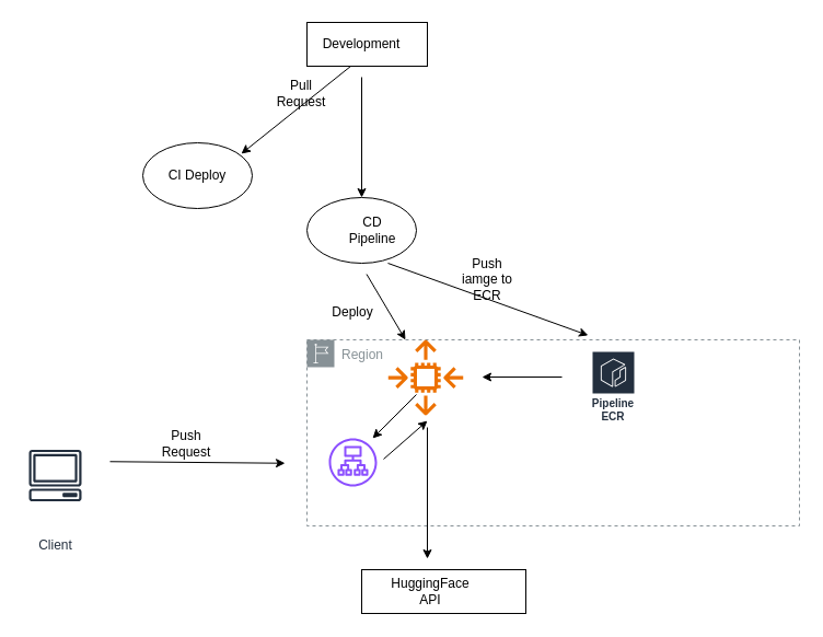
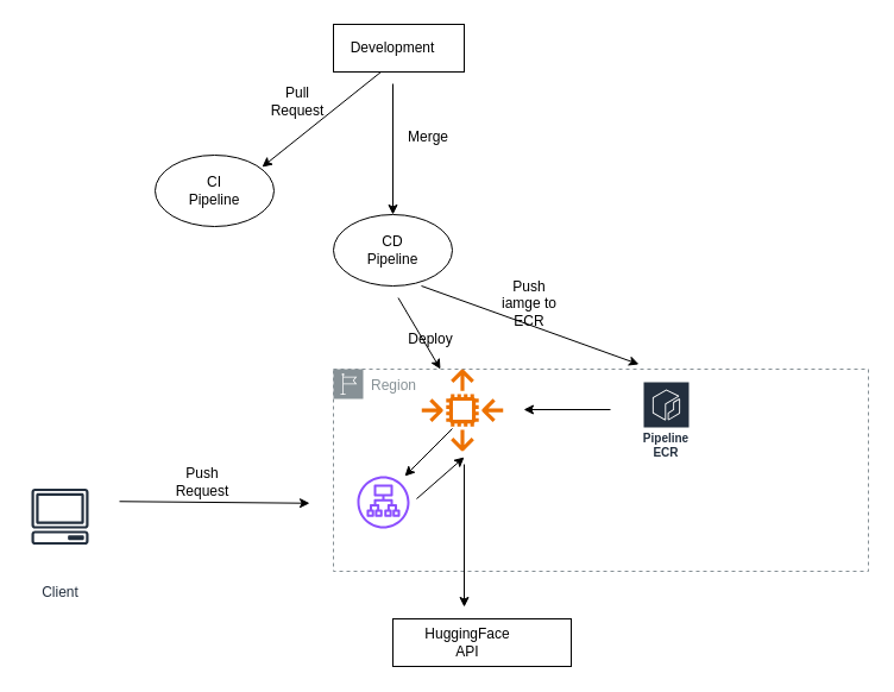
  <mxCell id="0" />
  <mxCell id="1" parent="0" />
  <mxCell id="2" value="" style="rounded=0;whiteSpace=wrap;html=1;" vertex="1" parent="1"><mxGeometry x="280" y="20" width="110" height="40" as="geometry" /></mxCell>
  <mxCell id="3" value="Development" style="text;html=1;align=center;verticalAlign=middle;whiteSpace=wrap;rounded=0;" vertex="1" parent="1"><mxGeometry x="300" y="25" width="60" height="30" as="geometry" /></mxCell>
  <mxCell id="4" value="" style="endArrow=classic;html=1;rounded=0;" edge="1" parent="1"><mxGeometry width="50" height="50" relative="1" as="geometry"><mxPoint x="320" y="60" as="sourcePoint" /><mxPoint x="220" y="140" as="targetPoint" /></mxGeometry></mxCell>
- <mxCell id="5" value="Pull Request" style="text;html=1;align=center;verticalAlign=middle;whiteSpace=wrap;rounded=0;" vertex="1" parent="1"><mxGeometry x="245" y="70" width="60" height="30" as="geometry" /></mxCell>
+ <mxCell id="5" value="Pull Request" style="text;html=1;align=center;verticalAlign=middle;whiteSpace=wrap;rounded=0;" vertex="1" parent="1"><mxGeometry x="220" y="70" width="60" height="30" as="geometry" /></mxCell>
  <mxCell id="6" value="" style="ellipse;whiteSpace=wrap;html=1;" vertex="1" parent="1"><mxGeometry x="130" y="130" width="100" height="60" as="geometry" /></mxCell>
- <mxCell id="7" value="CI Deploy" style="text;html=1;align=center;verticalAlign=middle;whiteSpace=wrap;rounded=0;" vertex="1" parent="1"><mxGeometry x="150" y="145" width="60" height="30" as="geometry" /></mxCell>
+ <mxCell id="7" value="CI Pipeline" style="text;html=1;align=center;verticalAlign=middle;whiteSpace=wrap;rounded=0;" vertex="1" parent="1"><mxGeometry x="150" y="145" width="60" height="30" as="geometry" /></mxCell>
  <mxCell id="8" value="" style="endArrow=classic;html=1;rounded=0;" edge="1" parent="1"><mxGeometry width="50" height="50" relative="1" as="geometry"><mxPoint x="330" y="70" as="sourcePoint" /><mxPoint x="330" y="180" as="targetPoint" /></mxGeometry></mxCell>
  <mxCell id="9" value="" style="ellipse;whiteSpace=wrap;html=1;" vertex="1" parent="1"><mxGeometry x="280" y="180" width="100" height="60" as="geometry" /></mxCell>
- <mxCell id="10" value="CD Pipeline" style="text;html=1;align=center;verticalAlign=middle;whiteSpace=wrap;rounded=0;" vertex="1" parent="1"><mxGeometry x="310" y="195" width="60" height="30" as="geometry" /></mxCell>
+ <mxCell id="10" value="CD Pipeline" style="text;html=1;align=center;verticalAlign=middle;whiteSpace=wrap;rounded=0;" vertex="1" parent="1"><mxGeometry x="300" y="195" width="60" height="30" as="geometry" /></mxCell>
+ <mxCell id="11" value="Merge" style="text;html=1;align=center;verticalAlign=middle;whiteSpace=wrap;rounded=0;" vertex="1" parent="1"><mxGeometry x="330" y="100" width="60" height="30" as="geometry" /></mxCell>
  <mxCell id="12" value="Region" style="sketch=0;outlineConnect=0;gradientColor=none;html=1;whiteSpace=wrap;fontSize=12;fontStyle=0;shape=mxgraph.aws4.group;grIcon=mxgraph.aws4.group_region;strokeColor=#879196;fillColor=none;verticalAlign=top;align=left;spacingLeft=30;fontColor=#879196;dashed=1;" vertex="1" parent="1"><mxGeometry x="280" y="310" width="450" height="170" as="geometry" /></mxCell>
  <mxCell id="13" value="" style="endArrow=classic;html=1;rounded=0;entryX=0.2;entryY=0;entryDx=0;entryDy=0;entryPerimeter=0;" edge="1" parent="1" target="12"><mxGeometry width="50" height="50" relative="1" as="geometry"><mxPoint x="334.5" y="250" as="sourcePoint" /><mxPoint x="380" y="290" as="targetPoint" /></mxGeometry></mxCell>
- <mxCell id="14" value="Deploy" style="text;html=1;align=center;verticalAlign=middle;whiteSpace=wrap;rounded=0;" vertex="1" parent="1"><mxGeometry x="292" y="270" width="60" height="30" as="geometry" /></mxCell>
+ <mxCell id="14" value="Deploy" style="text;html=1;align=center;verticalAlign=middle;whiteSpace=wrap;rounded=0;" vertex="1" parent="1"><mxGeometry x="332" y="270" width="60" height="30" as="geometry" /></mxCell>
  <mxCell id="15" value="" style="endArrow=classic;html=1;rounded=0;entryX=0.571;entryY=-0.024;entryDx=0;entryDy=0;entryPerimeter=0;" edge="1" parent="1" target="12"><mxGeometry width="50" height="50" relative="1" as="geometry"><mxPoint x="354" y="240" as="sourcePoint" /><mxPoint x="540" y="300" as="targetPoint" /></mxGeometry></mxCell>
  <mxCell id="16" value="Pipeline ECR" style="sketch=0;outlineConnect=0;fontColor=#232F3E;gradientColor=none;strokeColor=#ffffff;fillColor=#232F3E;dashed=0;verticalLabelPosition=middle;verticalAlign=bottom;align=center;html=1;whiteSpace=wrap;fontSize=10;fontStyle=1;spacing=3;shape=mxgraph.aws4.productIcon;prIcon=mxgraph.aws4.ecr;" vertex="1" parent="1"><mxGeometry x="540" y="320" width="40" height="70" as="geometry" /></mxCell>
  <mxCell id="17" value="" style="sketch=0;outlineConnect=0;fontColor=#232F3E;gradientColor=none;fillColor=#ED7100;strokeColor=none;dashed=0;verticalLabelPosition=bottom;verticalAlign=top;align=center;html=1;fontSize=12;fontStyle=0;aspect=fixed;pointerEvents=1;shape=mxgraph.aws4.auto_scaling2;" vertex="1" parent="1"><mxGeometry x="354" y="310" width="69" height="69" as="geometry" /></mxCell>
  <mxCell id="18" value="" style="sketch=0;outlineConnect=0;fontColor=#232F3E;gradientColor=none;fillColor=#8C4FFF;strokeColor=none;dashed=0;verticalLabelPosition=bottom;verticalAlign=top;align=center;html=1;fontSize=12;fontStyle=0;aspect=fixed;pointerEvents=1;shape=mxgraph.aws4.application_load_balancer;" vertex="1" parent="1"><mxGeometry x="300" y="400" width="44" height="44" as="geometry" /></mxCell>
  <mxCell id="19" value="Client" style="sketch=0;outlineConnect=0;fontColor=#232F3E;gradientColor=none;strokeColor=#232F3E;fillColor=#ffffff;dashed=0;verticalLabelPosition=bottom;verticalAlign=top;align=center;html=1;fontSize=12;fontStyle=0;aspect=fixed;shape=mxgraph.aws4.resourceIcon;resIcon=mxgraph.aws4.client;" vertex="1" parent="1"><mxGeometry x="20" y="384" width="60" height="100" as="geometry" /></mxCell>
  <mxCell id="20" value="" style="endArrow=classic;html=1;rounded=0;" edge="1" parent="1"><mxGeometry width="50" height="50" relative="1" as="geometry"><mxPoint x="100" y="421.25" as="sourcePoint" /><mxPoint x="260" y="422.75" as="targetPoint" /></mxGeometry></mxCell>
  <mxCell id="21" value="Push iamge to ECR" style="text;html=1;align=center;verticalAlign=middle;whiteSpace=wrap;rounded=0;" vertex="1" parent="1"><mxGeometry x="415" y="240" width="60" height="30" as="geometry" /></mxCell>
  <mxCell id="22" value="Push Request" style="text;html=1;align=center;verticalAlign=middle;whiteSpace=wrap;rounded=0;" vertex="1" parent="1"><mxGeometry x="140" y="390" width="60" height="30" as="geometry" /></mxCell>
  <mxCell id="23" value="" style="endArrow=classic;html=1;rounded=0;" edge="1" parent="1"><mxGeometry width="50" height="50" relative="1" as="geometry"><mxPoint x="513" y="344" as="sourcePoint" /><mxPoint x="440" y="344" as="targetPoint" /></mxGeometry></mxCell>
  <mxCell id="24" value="" style="endArrow=classic;html=1;rounded=0;" edge="1" parent="1"><mxGeometry width="50" height="50" relative="1" as="geometry"><mxPoint x="380" y="360" as="sourcePoint" /><mxPoint x="340" y="400" as="targetPoint" /></mxGeometry></mxCell>
  <mxCell id="25" value="" style="endArrow=classic;html=1;rounded=0;" edge="1" parent="1"><mxGeometry width="50" height="50" relative="1" as="geometry"><mxPoint x="350" y="419" as="sourcePoint" /><mxPoint x="390" y="384" as="targetPoint" /></mxGeometry></mxCell>
  <mxCell id="26" value="" style="endArrow=classic;html=1;rounded=0;" edge="1" parent="1"><mxGeometry width="50" height="50" relative="1" as="geometry"><mxPoint x="390" y="390" as="sourcePoint" /><mxPoint x="390" y="510" as="targetPoint" /></mxGeometry></mxCell>
  <mxCell id="27" value="" style="rounded=0;whiteSpace=wrap;html=1;" vertex="1" parent="1"><mxGeometry x="330" y="520" width="150" height="40" as="geometry" /></mxCell>
  <mxCell id="28" value="HuggingFace API" style="text;html=1;align=center;verticalAlign=middle;whiteSpace=wrap;rounded=0;" vertex="1" parent="1"><mxGeometry x="363" y="525" width="60" height="30" as="geometry" /></mxCell>
